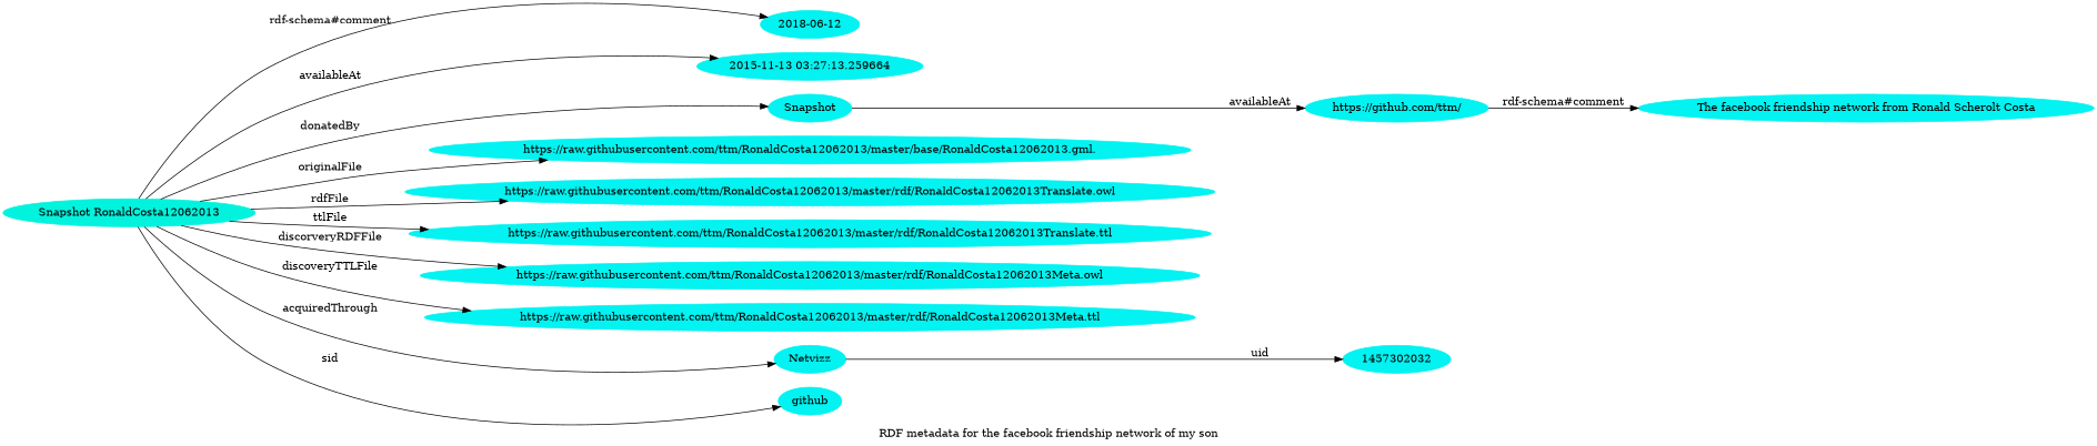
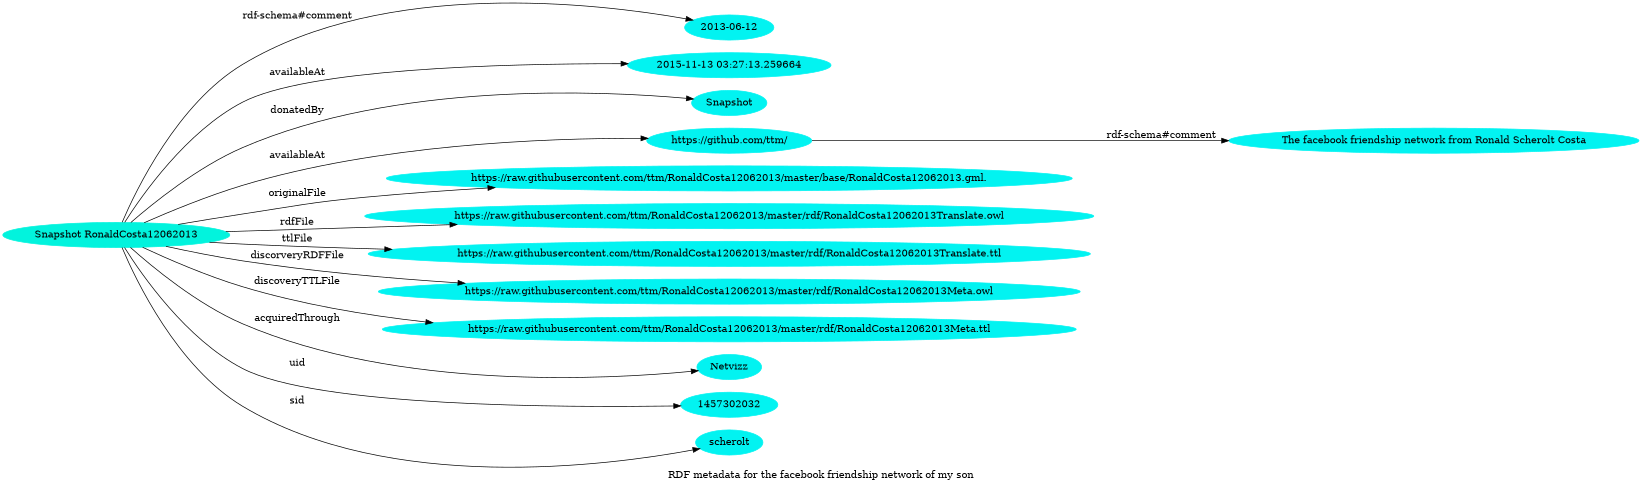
  digraph {
    fontname="DejaVu Serif"
    label="RDF metadata for the facebook friendship network of my son"
    rankdir=LR
    node [color="#02F3F1" fontname="DejaVu Serif" style=filled]
    edge [fontname="DejaVu Serif"]
    "Snapshot RonaldCosta12062013" [color="#02F3DD"]
-   n2 [label="2018-06-12"]
+   n2 [label="2013-06-12"]
    n3 [label="2015-11-13 03:27:13.259664"]
    n4 [label=Snapshot]
    n5 [label="https://github.com/ttm/"]
    n6 [label="https://raw.githubusercontent.com/ttm/RonaldCosta12062013/master/base/RonaldCosta12062013.gml."]
    n7 [label="https://raw.githubusercontent.com/ttm/RonaldCosta12062013/master/rdf/RonaldCosta12062013Translate.owl"]
    n8 [label="https://raw.githubusercontent.com/ttm/RonaldCosta12062013/master/rdf/RonaldCosta12062013Translate.ttl"]
    n9 [label="https://raw.githubusercontent.com/ttm/RonaldCosta12062013/master/rdf/RonaldCosta12062013Meta.owl"]
    n10 [label="https://raw.githubusercontent.com/ttm/RonaldCosta12062013/master/rdf/RonaldCosta12062013Meta.ttl"]
    n11 [label=Netvizz]
    n12 [label=1457302032]
-   n13 [label=github]
+   n13 [label=scherolt]
    n14 [label="The facebook friendship network from Ronald Scherolt Costa"]
    "Snapshot RonaldCosta12062013" -> n2 [label="rdf-schema#comment"]
    "Snapshot RonaldCosta12062013" -> n3 [label=availableAt]
    "Snapshot RonaldCosta12062013" -> n4 [label=donatedBy]
-   n4 -> n5 [label=availableAt]
+   "Snapshot RonaldCosta12062013" -> n5 [label=availableAt]
    "Snapshot RonaldCosta12062013" -> n6 [label=originalFile]
    "Snapshot RonaldCosta12062013" -> n7 [label=rdfFile]
    "Snapshot RonaldCosta12062013" -> n8 [label=ttlFile]
    "Snapshot RonaldCosta12062013" -> n9 [label=discorveryRDFFile]
    "Snapshot RonaldCosta12062013" -> n10 [label=discoveryTTLFile]
    "Snapshot RonaldCosta12062013" -> n11 [label=acquiredThrough]
-   n11 -> n12 [label=uid]
+   "Snapshot RonaldCosta12062013" -> n12 [label=uid]
    "Snapshot RonaldCosta12062013" -> n13 [label=sid]
    n5 -> n14 [label="rdf-schema#comment"]
  }
